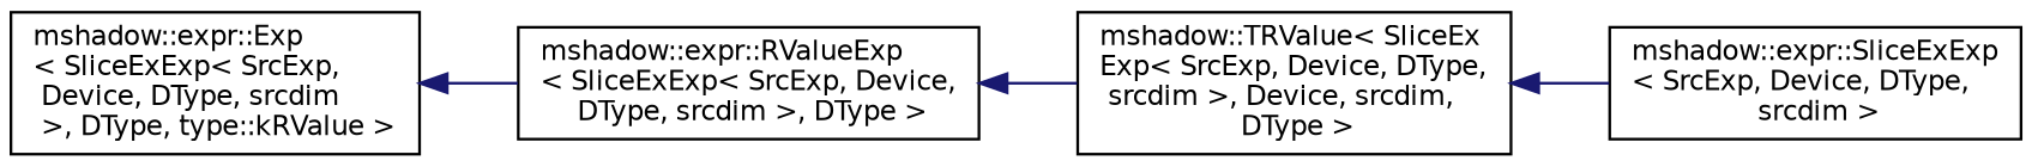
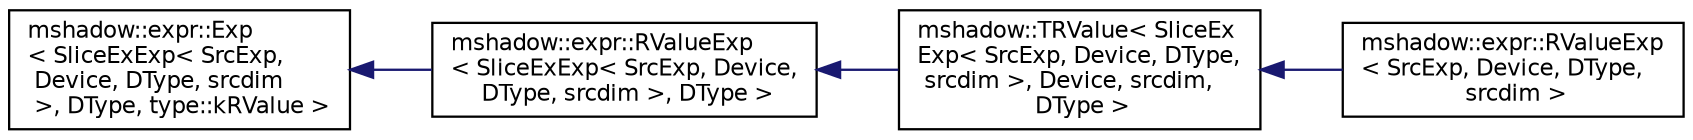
  digraph {
    rankdir=LR
    node [color=black fillcolor=white fontname=Helvetica fontsize=10 shape=record style=filled]
    edge [color=midnightblue dir=back fontname=Helvetica fontsize=10 labelfontname=Helvetica labelfontsize=10 style=solid]
    n1 [height=0.2 label="mshadow::expr::Exp\l\< SliceExExp\< SrcExp,\l Device, DType, srcdim\l \>, DType, type::kRValue \>" width=0.4]
    n2 [height=0.2 label="mshadow::expr::RValueExp\l\< SliceExExp\< SrcExp, Device,\l DType, srcdim \>, DType \>" width=0.4]
    n3 [height=0.2 label="mshadow::TRValue\< SliceEx\lExp\< SrcExp, Device, DType,\l srcdim \>, Device, srcdim,\l DType \>" width=0.4]
-   n4 [height=0.2 label="mshadow::expr::SliceExExp\l\< SrcExp, Device, DType,\l srcdim \>" width=0.4]
+   n4 [height=0.2 label="mshadow::expr::RValueExp\l\< SrcExp, Device, DType,\l srcdim \>" width=0.4]
    n1 -> n2
    n2 -> n3
    n3 -> n4
  }
